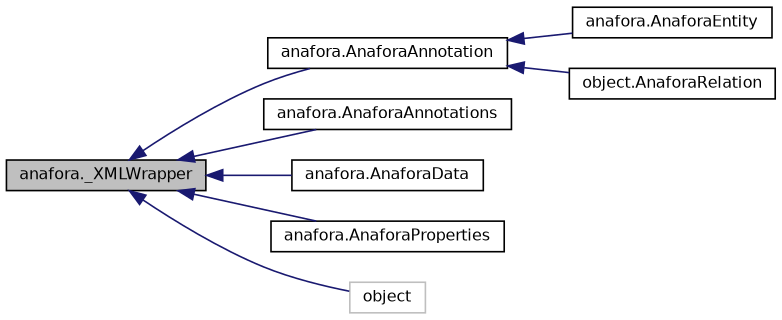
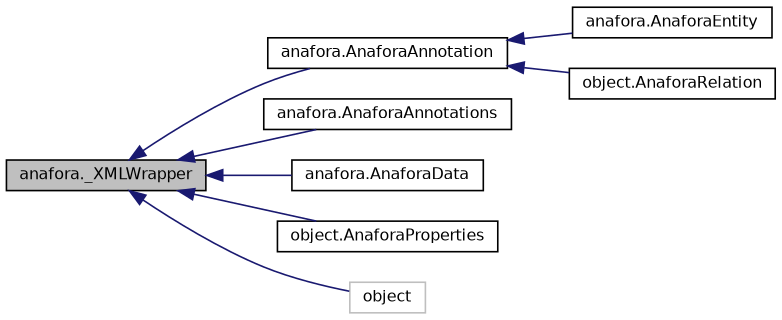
  digraph {
    rankdir=LR
    node [color=black fillcolor=white fontname=Helvetica fontsize=10 shape=record style=filled]
    edge [color=midnightblue dir=back fontname=Helvetica fontsize=10 labelfontname=Helvetica labelfontsize=10 style=solid]
    n1 [fillcolor=grey75 fontcolor=black height=0.2 label="anafora._XMLWrapper" width=0.4]
    n2 [height=0.2 label="anafora.AnaforaAnnotation" width=0.4]
    n3 [height=0.2 label="anafora.AnaforaAnnotations" width=0.4]
    n4 [height=0.2 label="anafora.AnaforaData" width=0.4]
-   n5 [height=0.2 label="anafora.AnaforaProperties" width=0.4]
+   n5 [height=0.2 label="object.AnaforaProperties" width=0.4]
    n6 [color=grey75 height=0.2 label=object width=0.4]
    n7 [height=0.2 label="anafora.AnaforaEntity" width=0.4]
    n8 [height=0.2 label="object.AnaforaRelation" width=0.4]
    n1 -> n2
    n1 -> n3
    n1 -> n4
    n1 -> n5
    n1 -> n6
    n2 -> n7
    n2 -> n8
  }
